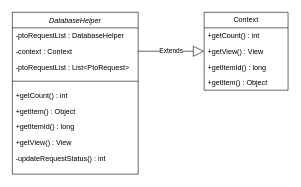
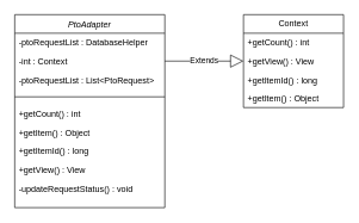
  <mxCell id="0" />
  <mxCell id="1" parent="0" />
- <mxCell id="2" value="DatabaseHelper" style="swimlane;fontStyle=2;align=center;verticalAlign=top;childLayout=stackLayout;horizontal=1;startSize=26;horizontalStack=0;resizeParent=1;resizeLast=0;collapsible=1;marginBottom=0;rounded=0;shadow=0;strokeWidth=1;" vertex="1" parent="1"><mxGeometry x="20" y="20" width="210" height="270" as="geometry"><mxRectangle x="230" y="140" width="160" height="26" as="alternateBounds" /></mxGeometry></mxCell>
+ <mxCell id="2" value="PtoAdapter" style="swimlane;fontStyle=2;align=center;verticalAlign=top;childLayout=stackLayout;horizontal=1;startSize=26;horizontalStack=0;resizeParent=1;resizeLast=0;collapsible=1;marginBottom=0;rounded=0;shadow=0;strokeWidth=1;" vertex="1" parent="1"><mxGeometry x="20" y="20" width="210" height="270" as="geometry"><mxRectangle x="230" y="140" width="160" height="26" as="alternateBounds" /></mxGeometry></mxCell>
  <mxCell id="3" value="-ptoRequestList : DatabaseHelper" style="text;align=left;verticalAlign=top;spacingLeft=4;spacingRight=4;overflow=hidden;rotatable=0;points=[[0,0.5],[1,0.5]];portConstraint=eastwest;rounded=0;shadow=0;html=0;" vertex="1" parent="2"><mxGeometry y="26" width="210" height="26" as="geometry" /></mxCell>
- <mxCell id="4" value="-context : Context" style="text;align=left;verticalAlign=top;spacingLeft=4;spacingRight=4;overflow=hidden;rotatable=0;points=[[0,0.5],[1,0.5]];portConstraint=eastwest;rounded=0;shadow=0;html=0;" vertex="1" parent="2"><mxGeometry y="52" width="210" height="26" as="geometry" /></mxCell>
+ <mxCell id="4" value="-int : Context" style="text;align=left;verticalAlign=top;spacingLeft=4;spacingRight=4;overflow=hidden;rotatable=0;points=[[0,0.5],[1,0.5]];portConstraint=eastwest;rounded=0;shadow=0;html=0;" vertex="1" parent="2"><mxGeometry y="52" width="210" height="26" as="geometry" /></mxCell>
  <mxCell id="5" value="-ptoRequestList : List&lt;PtoRequest&gt;" style="text;align=left;verticalAlign=top;spacingLeft=4;spacingRight=4;overflow=hidden;rotatable=0;points=[[0,0.5],[1,0.5]];portConstraint=eastwest;rounded=0;shadow=0;html=0;" vertex="1" parent="2"><mxGeometry y="78" width="210" height="26" as="geometry" /></mxCell>
  <mxCell id="6" value="" style="line;html=1;strokeWidth=1;align=left;verticalAlign=middle;spacingTop=-1;spacingLeft=3;spacingRight=3;rotatable=0;labelPosition=right;points=[];portConstraint=eastwest;" vertex="1" parent="2"><mxGeometry y="104" width="210" height="22" as="geometry" /></mxCell>
  <mxCell id="7" value="+getCount() : int" style="text;align=left;verticalAlign=top;spacingLeft=4;spacingRight=4;overflow=hidden;rotatable=0;points=[[0,0.5],[1,0.5]];portConstraint=eastwest;" vertex="1" parent="2"><mxGeometry y="126" width="210" height="26" as="geometry" /></mxCell>
  <mxCell id="8" value="+getItem() : Object" style="text;align=left;verticalAlign=top;spacingLeft=4;spacingRight=4;overflow=hidden;rotatable=0;points=[[0,0.5],[1,0.5]];portConstraint=eastwest;" vertex="1" parent="2"><mxGeometry y="152" width="210" height="26" as="geometry" /></mxCell>
  <mxCell id="9" value="+getItemId() : long" style="text;align=left;verticalAlign=top;spacingLeft=4;spacingRight=4;overflow=hidden;rotatable=0;points=[[0,0.5],[1,0.5]];portConstraint=eastwest;" vertex="1" parent="2"><mxGeometry y="178" width="210" height="26" as="geometry" /></mxCell>
  <mxCell id="10" value="+getView() : View" style="text;align=left;verticalAlign=top;spacingLeft=4;spacingRight=4;overflow=hidden;rotatable=0;points=[[0,0.5],[1,0.5]];portConstraint=eastwest;" vertex="1" parent="2"><mxGeometry y="204" width="210" height="26" as="geometry" /></mxCell>
- <mxCell id="11" value="-updateRequestStatus() : int" style="text;align=left;verticalAlign=top;spacingLeft=4;spacingRight=4;overflow=hidden;rotatable=0;points=[[0,0.5],[1,0.5]];portConstraint=eastwest;" vertex="1" parent="2"><mxGeometry y="230" width="210" height="26" as="geometry" /></mxCell>
+ <mxCell id="11" value="-updateRequestStatus() : void" style="text;align=left;verticalAlign=top;spacingLeft=4;spacingRight=4;overflow=hidden;rotatable=0;points=[[0,0.5],[1,0.5]];portConstraint=eastwest;" vertex="1" parent="2"><mxGeometry y="230" width="210" height="26" as="geometry" /></mxCell>
  <mxCell id="12" value="Context" style="swimlane;fontStyle=0;childLayout=stackLayout;horizontal=1;startSize=26;fillColor=none;horizontalStack=0;resizeParent=1;resizeParentMax=0;resizeLast=0;collapsible=1;marginBottom=0;whiteSpace=wrap;html=1;" vertex="1" parent="1"><mxGeometry x="340" y="20" width="140" height="130" as="geometry" /></mxCell>
  <mxCell id="13" value="+getCount() : int" style="text;align=left;verticalAlign=top;spacingLeft=4;spacingRight=4;overflow=hidden;rotatable=0;points=[[0,0.5],[1,0.5]];portConstraint=eastwest;" vertex="1" parent="12"><mxGeometry y="26" width="140" height="26" as="geometry" /></mxCell>
  <mxCell id="14" value="+getView() : View" style="text;align=left;verticalAlign=top;spacingLeft=4;spacingRight=4;overflow=hidden;rotatable=0;points=[[0,0.5],[1,0.5]];portConstraint=eastwest;" vertex="1" parent="12"><mxGeometry y="52" width="140" height="26" as="geometry" /></mxCell>
  <mxCell id="15" value="+getItemId() : long" style="text;align=left;verticalAlign=top;spacingLeft=4;spacingRight=4;overflow=hidden;rotatable=0;points=[[0,0.5],[1,0.5]];portConstraint=eastwest;" vertex="1" parent="12"><mxGeometry y="78" width="140" height="26" as="geometry" /></mxCell>
  <mxCell id="16" value="+getItem() : Object" style="text;align=left;verticalAlign=top;spacingLeft=4;spacingRight=4;overflow=hidden;rotatable=0;points=[[0,0.5],[1,0.5]];portConstraint=eastwest;" vertex="1" parent="12"><mxGeometry y="104" width="140" height="26" as="geometry" /></mxCell>
  <mxCell id="17" value="Extends" style="endArrow=block;endSize=16;endFill=0;html=1;rounded=0;exitX=1;exitY=0.5;exitDx=0;exitDy=0;entryX=0;entryY=0.5;entryDx=0;entryDy=0;" edge="1" parent="1" source="4" target="14"><mxGeometry width="160" relative="1" as="geometry"><mxPoint x="270" y="150" as="sourcePoint" /><mxPoint x="330" y="180" as="targetPoint" /></mxGeometry></mxCell>
